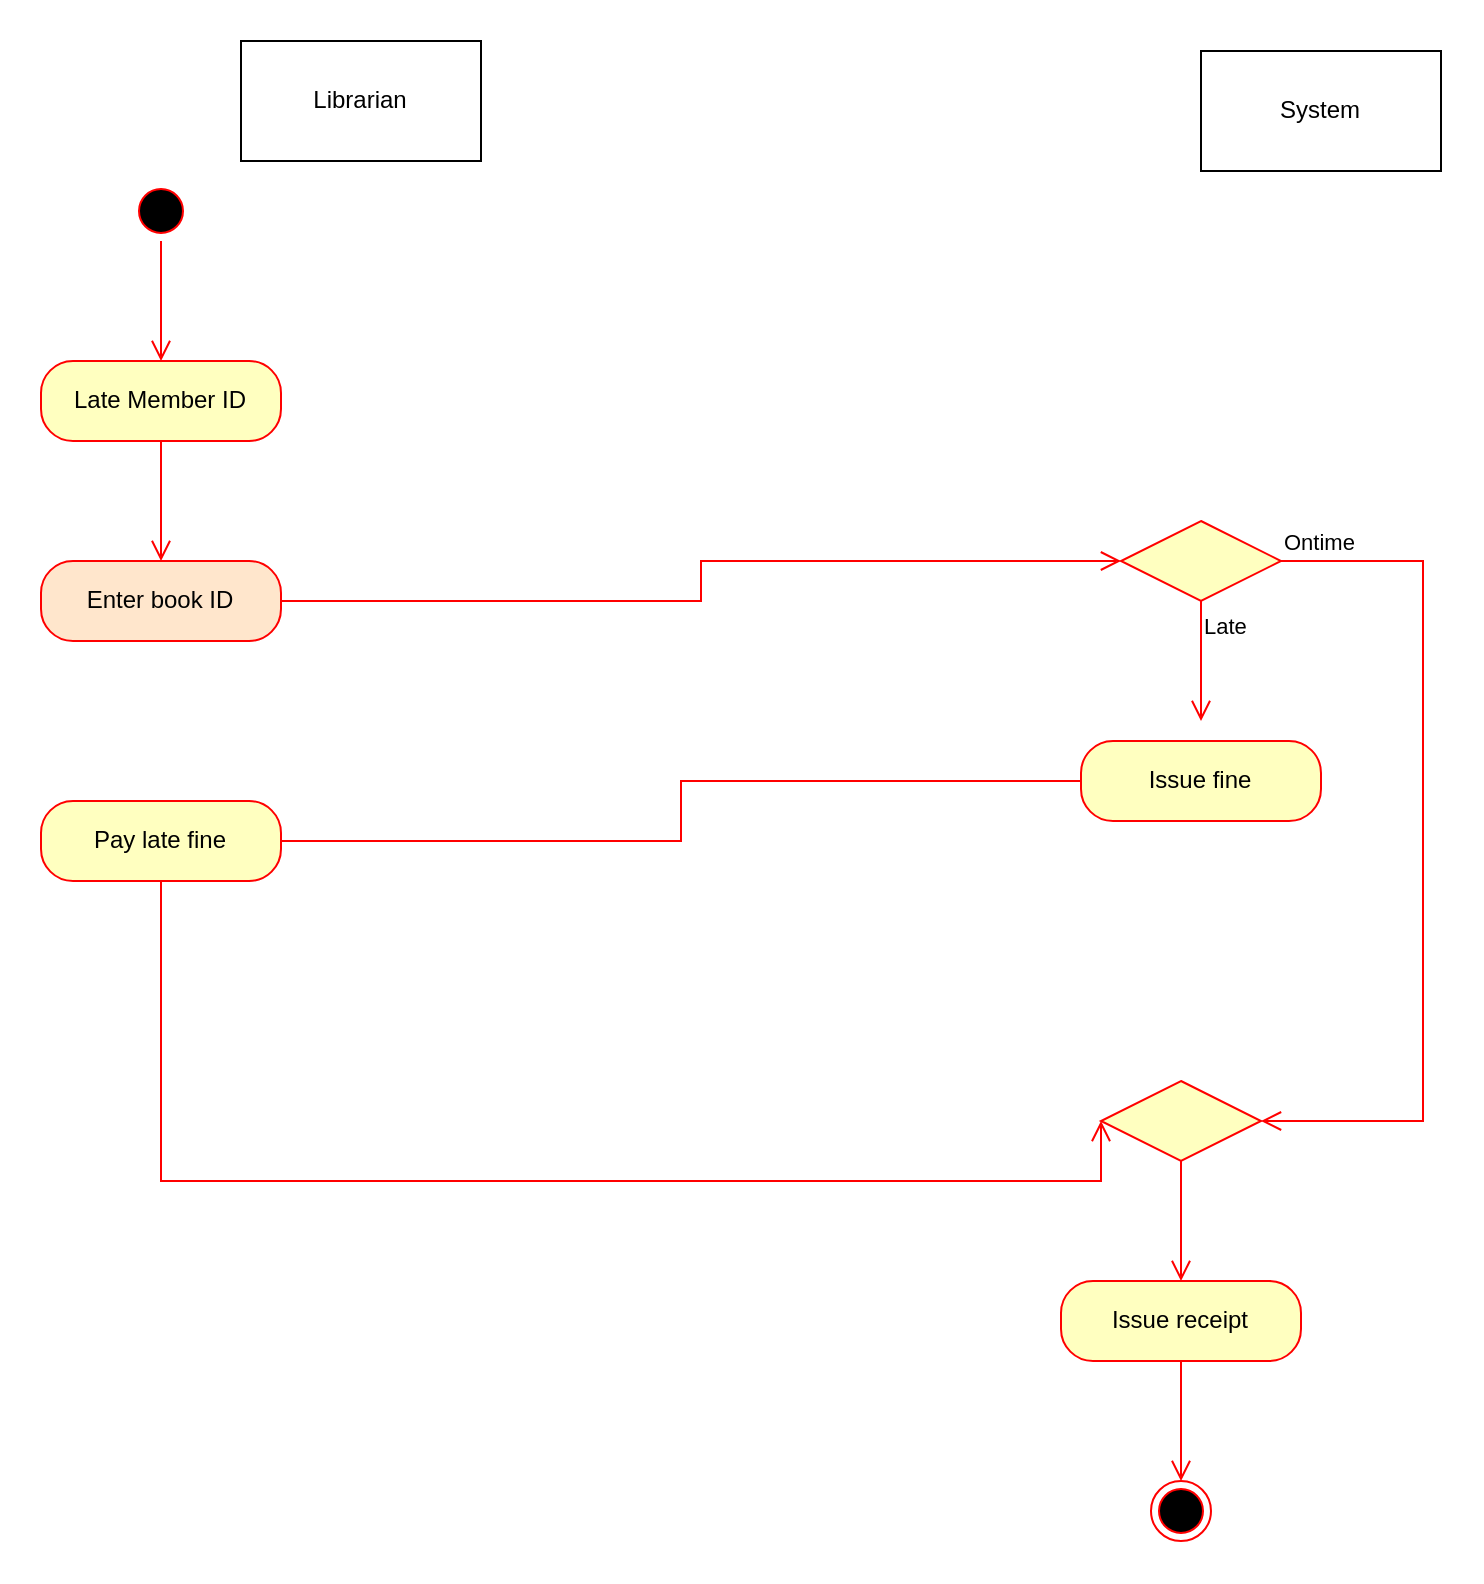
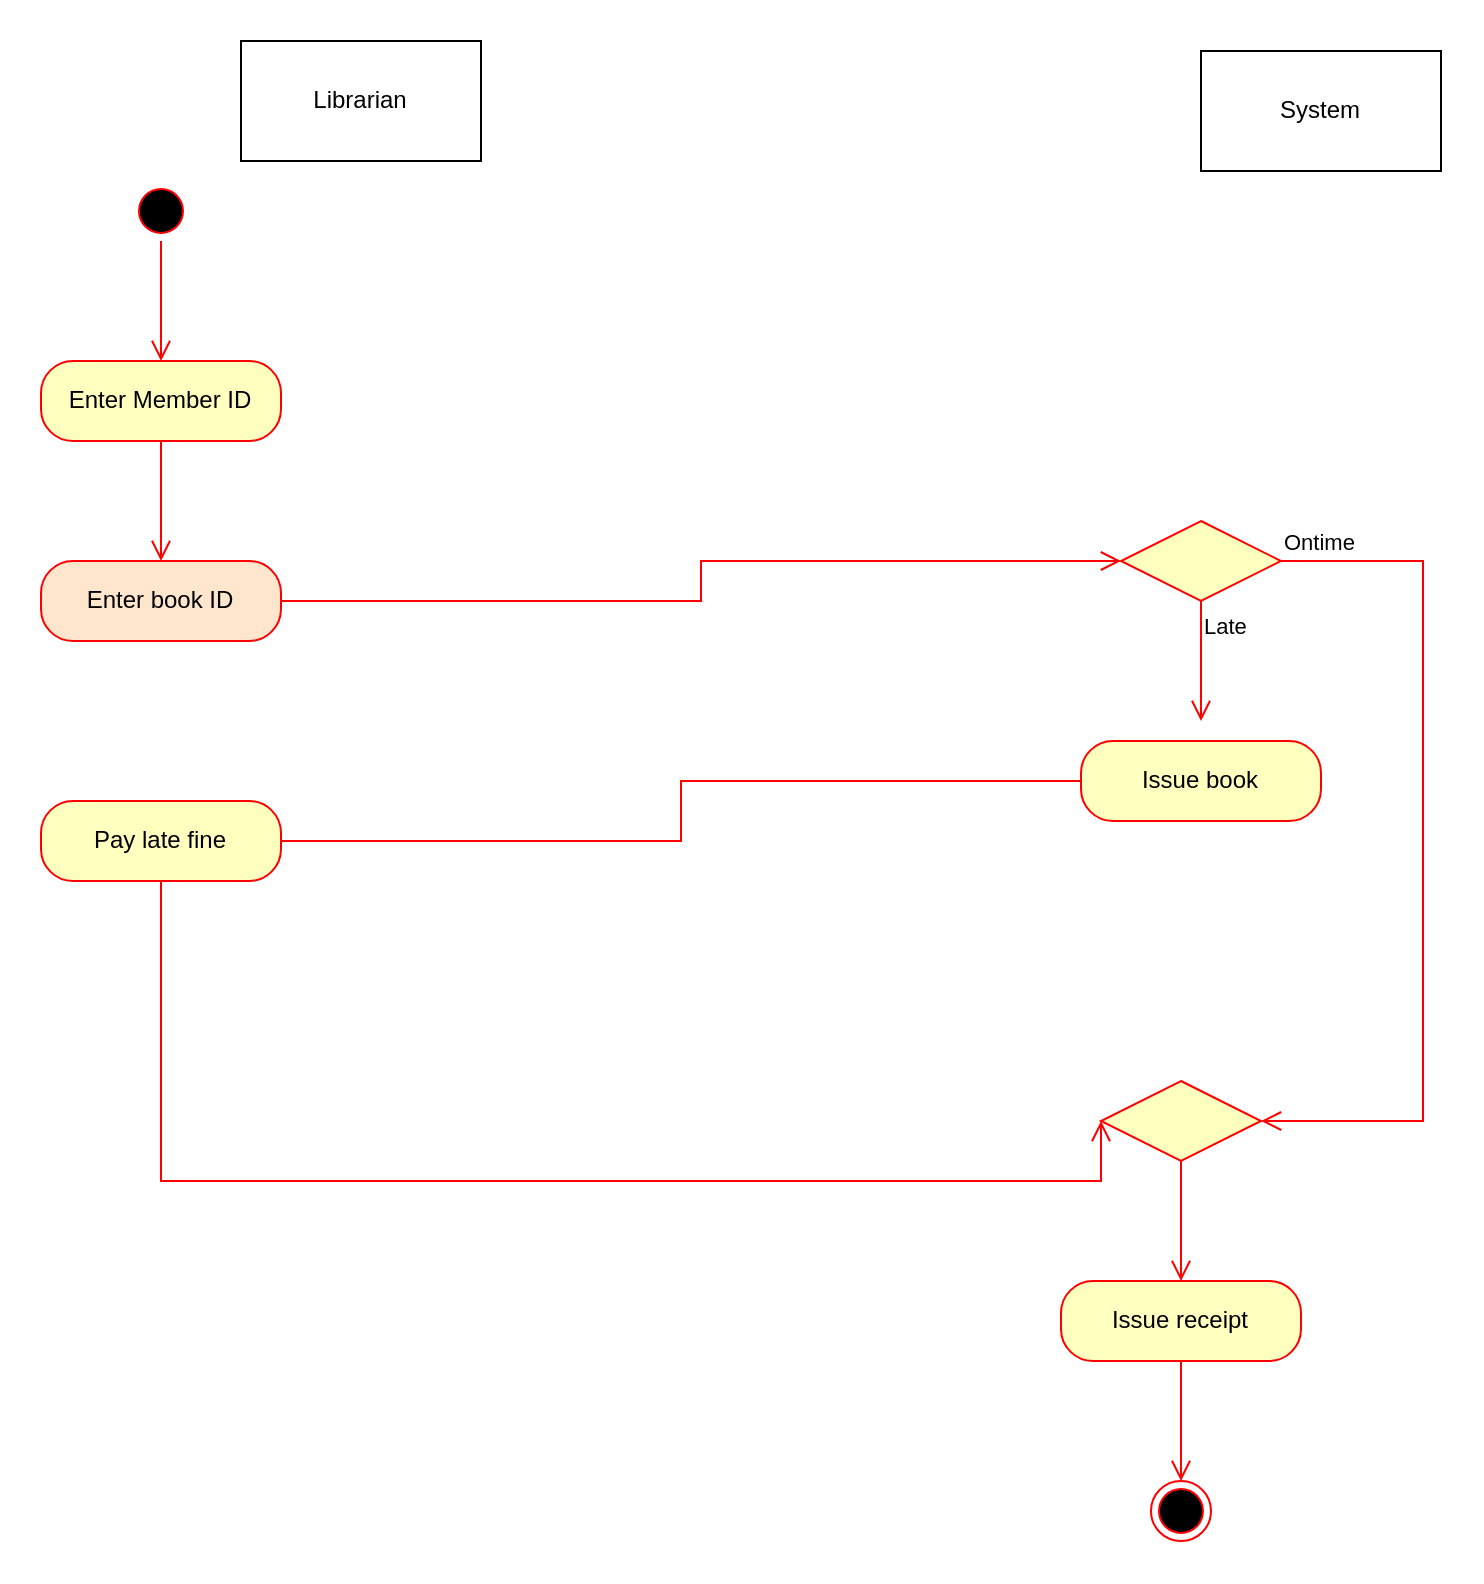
  <mxCell id="0" />
  <mxCell id="1" parent="0" />
  <mxCell id="2" value="Librarian" style="rounded=0;whiteSpace=wrap;html=1;" vertex="1" parent="1"><mxGeometry x="120" y="20" width="120" height="60" as="geometry" /></mxCell>
  <mxCell id="3" value="System" style="rounded=0;whiteSpace=wrap;html=1;" vertex="1" parent="1"><mxGeometry x="600" y="25" width="120" height="60" as="geometry" /></mxCell>
  <mxCell id="4" value="" style="ellipse;html=1;shape=startState;fillColor=#000000;strokeColor=#ff0000;" vertex="1" parent="1"><mxGeometry x="65" y="90" width="30" height="30" as="geometry" /></mxCell>
  <mxCell id="5" value="" style="edgeStyle=orthogonalEdgeStyle;html=1;verticalAlign=bottom;endArrow=open;endSize=8;strokeColor=#ff0000;rounded=0;" edge="1" source="4" parent="1"><mxGeometry relative="1" as="geometry"><mxPoint x="80" y="180" as="targetPoint" /></mxGeometry></mxCell>
- <mxCell id="6" value="Late Member ID" style="rounded=1;whiteSpace=wrap;html=1;arcSize=40;fontColor=#000000;fillColor=#ffffc0;strokeColor=#ff0000;" vertex="1" parent="1"><mxGeometry x="20" y="180" width="120" height="40" as="geometry" /></mxCell>
+ <mxCell id="6" value="Enter Member ID" style="rounded=1;whiteSpace=wrap;html=1;arcSize=40;fontColor=#000000;fillColor=#ffffc0;strokeColor=#ff0000;" vertex="1" parent="1"><mxGeometry x="20" y="180" width="120" height="40" as="geometry" /></mxCell>
  <mxCell id="7" value="" style="edgeStyle=orthogonalEdgeStyle;html=1;verticalAlign=bottom;endArrow=open;endSize=8;strokeColor=#ff0000;rounded=0;" edge="1" source="6" parent="1"><mxGeometry relative="1" as="geometry"><mxPoint x="80" y="280" as="targetPoint" /></mxGeometry></mxCell>
  <mxCell id="8" value="Enter book ID" style="rounded=1;whiteSpace=wrap;html=1;arcSize=40;fontColor=#000000;fillColor=#ffe6cc;strokeColor=#ff0000;" vertex="1" parent="1"><mxGeometry x="20" y="280" width="120" height="40" as="geometry" /></mxCell>
  <mxCell id="9" value="" style="edgeStyle=orthogonalEdgeStyle;html=1;verticalAlign=bottom;endArrow=open;endSize=8;strokeColor=#ff0000;rounded=0;entryX=0;entryY=0.5;entryDx=0;entryDy=0;" edge="1" source="8" parent="1" target="10"><mxGeometry relative="1" as="geometry"><mxPoint x="80" y="380" as="targetPoint" /></mxGeometry></mxCell>
  <mxCell id="10" value="" style="rhombus;whiteSpace=wrap;html=1;fontColor=#000000;fillColor=#ffffc0;strokeColor=#ff0000;" vertex="1" parent="1"><mxGeometry x="560" y="260" width="80" height="40" as="geometry" /></mxCell>
  <mxCell id="11" value="Ontime" style="edgeStyle=orthogonalEdgeStyle;html=1;align=left;verticalAlign=bottom;endArrow=open;endSize=8;strokeColor=#ff0000;rounded=0;entryX=1;entryY=0.5;entryDx=0;entryDy=0;" edge="1" source="10" parent="1" target="17"><mxGeometry x="-1" relative="1" as="geometry"><mxPoint x="710" y="570" as="targetPoint" /><Array as="points"><mxPoint x="711" y="280" /><mxPoint x="711" y="560" /></Array></mxGeometry></mxCell>
  <mxCell id="12" value="Late" style="edgeStyle=orthogonalEdgeStyle;html=1;align=left;verticalAlign=top;endArrow=open;endSize=8;strokeColor=#ff0000;rounded=0;" edge="1" source="10" parent="1"><mxGeometry x="-1" relative="1" as="geometry"><mxPoint x="600" y="360" as="targetPoint" /></mxGeometry></mxCell>
- <mxCell id="13" value="Issue fine" style="rounded=1;whiteSpace=wrap;html=1;arcSize=40;fontColor=#000000;fillColor=#ffffc0;strokeColor=#ff0000;" vertex="1" parent="1"><mxGeometry x="540" y="370" width="120" height="40" as="geometry" /></mxCell>
+ <mxCell id="13" value="Issue book" style="rounded=1;whiteSpace=wrap;html=1;arcSize=40;fontColor=#000000;fillColor=#ffffc0;strokeColor=#ff0000;" vertex="1" parent="1"><mxGeometry x="540" y="370" width="120" height="40" as="geometry" /></mxCell>
  <mxCell id="14" value="" style="edgeStyle=orthogonalEdgeStyle;html=1;verticalAlign=bottom;endArrow=none;endSize=8;strokeColor=#ff0000;rounded=0;entryX=1;entryY=0.5;entryDx=0;entryDy=0;" edge="1" source="13" parent="1" target="15"><mxGeometry relative="1" as="geometry"><mxPoint x="600" y="470" as="targetPoint" /></mxGeometry></mxCell>
  <mxCell id="15" value="Pay late fine" style="rounded=1;whiteSpace=wrap;html=1;arcSize=40;fontColor=#000000;fillColor=#ffffc0;strokeColor=#ff0000;" vertex="1" parent="1"><mxGeometry x="20" y="400" width="120" height="40" as="geometry" /></mxCell>
  <mxCell id="16" value="" style="edgeStyle=orthogonalEdgeStyle;html=1;verticalAlign=bottom;endArrow=open;endSize=8;strokeColor=#ff0000;rounded=0;entryX=0;entryY=0.5;entryDx=0;entryDy=0;" edge="1" source="15" parent="1" target="17"><mxGeometry relative="1" as="geometry"><mxPoint x="480" y="560" as="targetPoint" /><Array as="points"><mxPoint x="80" y="590" /><mxPoint x="550" y="590" /></Array></mxGeometry></mxCell>
  <mxCell id="17" value="" style="rhombus;whiteSpace=wrap;html=1;fontColor=#000000;fillColor=#ffffc0;strokeColor=#ff0000;" vertex="1" parent="1"><mxGeometry x="550" y="540" width="80" height="40" as="geometry" /></mxCell>
  <mxCell id="18" value="" style="edgeStyle=orthogonalEdgeStyle;html=1;align=left;verticalAlign=top;endArrow=open;endSize=8;strokeColor=#ff0000;rounded=0;" edge="1" source="17" parent="1"><mxGeometry x="-1" relative="1" as="geometry"><mxPoint x="590" y="640" as="targetPoint" /></mxGeometry></mxCell>
  <mxCell id="19" value="Issue receipt" style="rounded=1;whiteSpace=wrap;html=1;arcSize=40;fontColor=#000000;fillColor=#ffffc0;strokeColor=#ff0000;" vertex="1" parent="1"><mxGeometry x="530" y="640" width="120" height="40" as="geometry" /></mxCell>
  <mxCell id="20" value="" style="edgeStyle=orthogonalEdgeStyle;html=1;verticalAlign=bottom;endArrow=open;endSize=8;strokeColor=#ff0000;rounded=0;" edge="1" source="19" parent="1"><mxGeometry relative="1" as="geometry"><mxPoint x="590" y="740" as="targetPoint" /></mxGeometry></mxCell>
  <mxCell id="21" value="" style="ellipse;html=1;shape=endState;fillColor=#000000;strokeColor=#ff0000;" vertex="1" parent="1"><mxGeometry x="575" y="740" width="30" height="30" as="geometry" /></mxCell>
